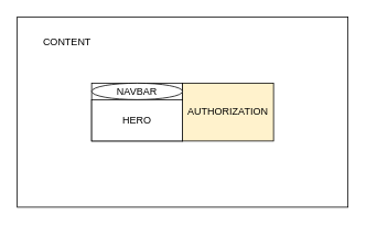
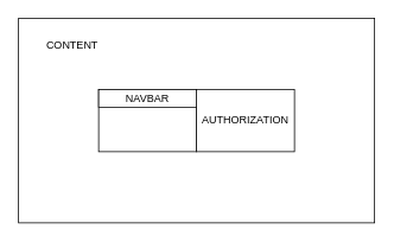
  <mxCell id="0" />
  <mxCell id="1" parent="0" />
  <mxCell id="2" value="" style="rounded=0;whiteSpace=wrap;html=1;" vertex="1" parent="1"><mxGeometry width="400" height="230" as="geometry" x="20" y="20" /></mxCell>
  <mxCell id="3" value="" style="rounded=0;whiteSpace=wrap;html=1;" vertex="1" parent="1"><mxGeometry x="110" y="100" width="110" height="70" as="geometry" /></mxCell>
- <mxCell id="4" value="AUTHORIZATION" style="rounded=0;whiteSpace=wrap;html=1;fillColor=#fff2cc;" vertex="1" parent="1"><mxGeometry x="220" y="100" width="110" height="70" as="geometry" /></mxCell>
+ <mxCell id="4" value="AUTHORIZATION" style="rounded=0;whiteSpace=wrap;html=1;" vertex="1" parent="1"><mxGeometry x="220" y="100" width="110" height="70" as="geometry" /></mxCell>
  <mxCell id="5" value="CONTENT" style="text;html=1;align=center;verticalAlign=middle;resizable=0;points=[];autosize=1;strokeColor=none;fillColor=none;" vertex="1" parent="1"><mxGeometry x="45" y="40" width="70" height="20" as="geometry" /></mxCell>
- <mxCell id="6" value="NAVBAR" style="ellipse;whiteSpace=wrap;html=1;" vertex="1" parent="1"><mxGeometry x="110" y="100" width="110" height="20" as="geometry" /></mxCell>
- <mxCell id="7" value="HERO" style="rounded=0;whiteSpace=wrap;html=1;" vertex="1" parent="1"><mxGeometry x="110" y="120" width="110" height="50" as="geometry" /></mxCell>
+ <mxCell id="6" value="NAVBAR" style="rounded=0;whiteSpace=wrap;html=1;" vertex="1" parent="1"><mxGeometry x="110" y="100" width="110" height="20" as="geometry" /></mxCell>
